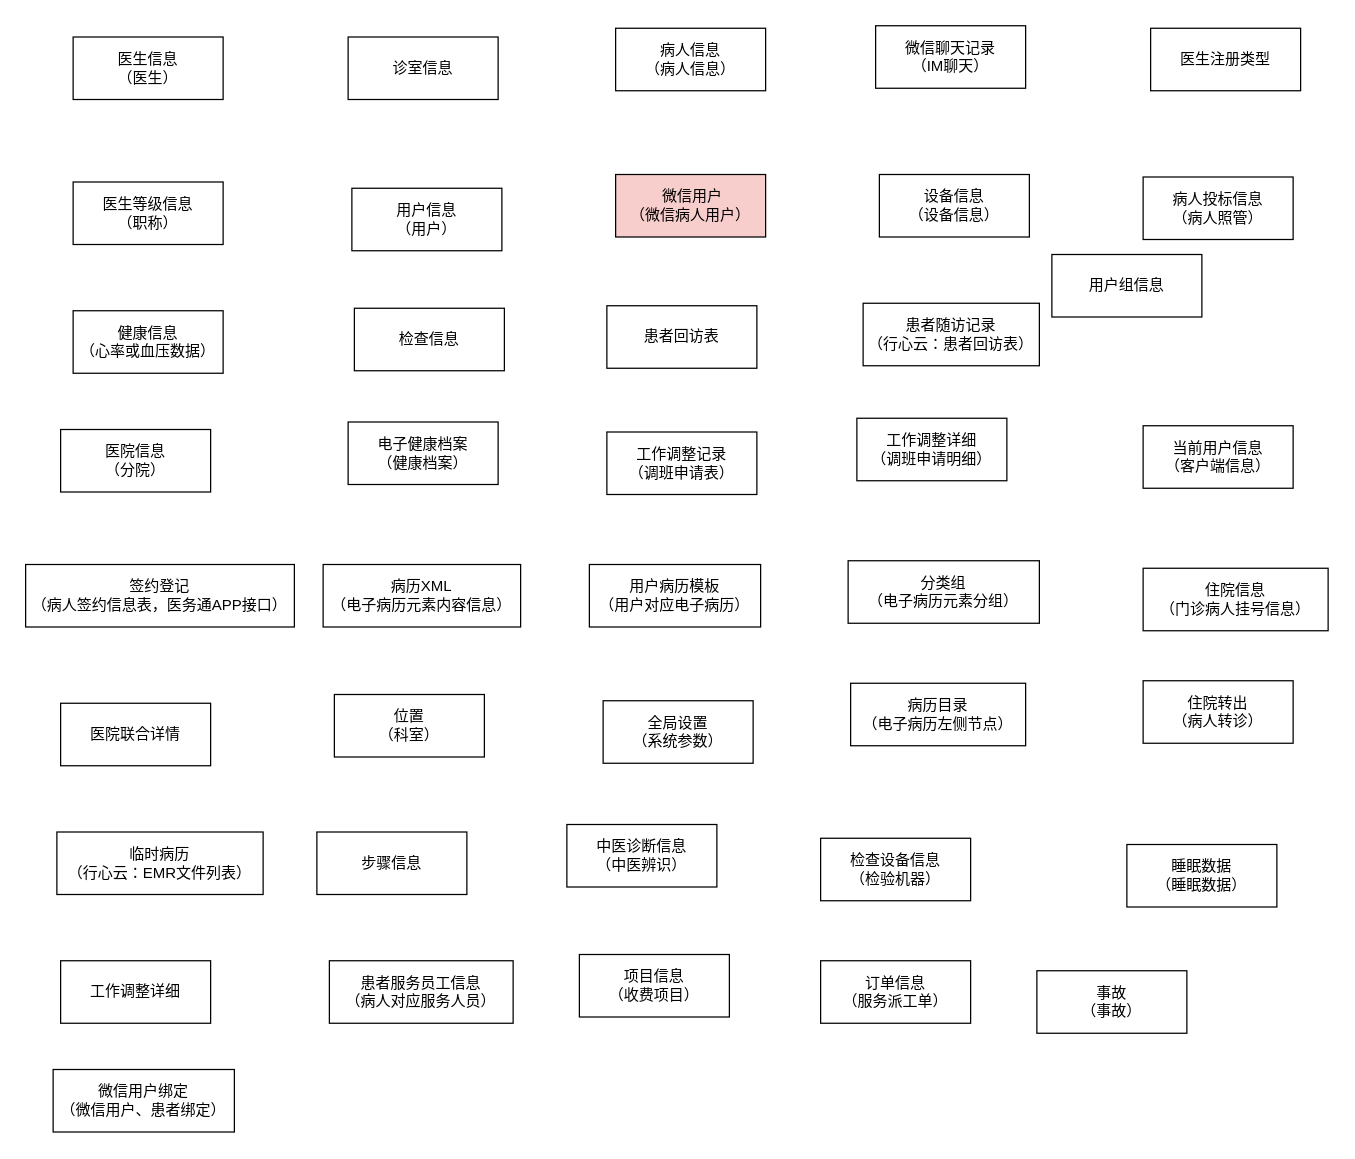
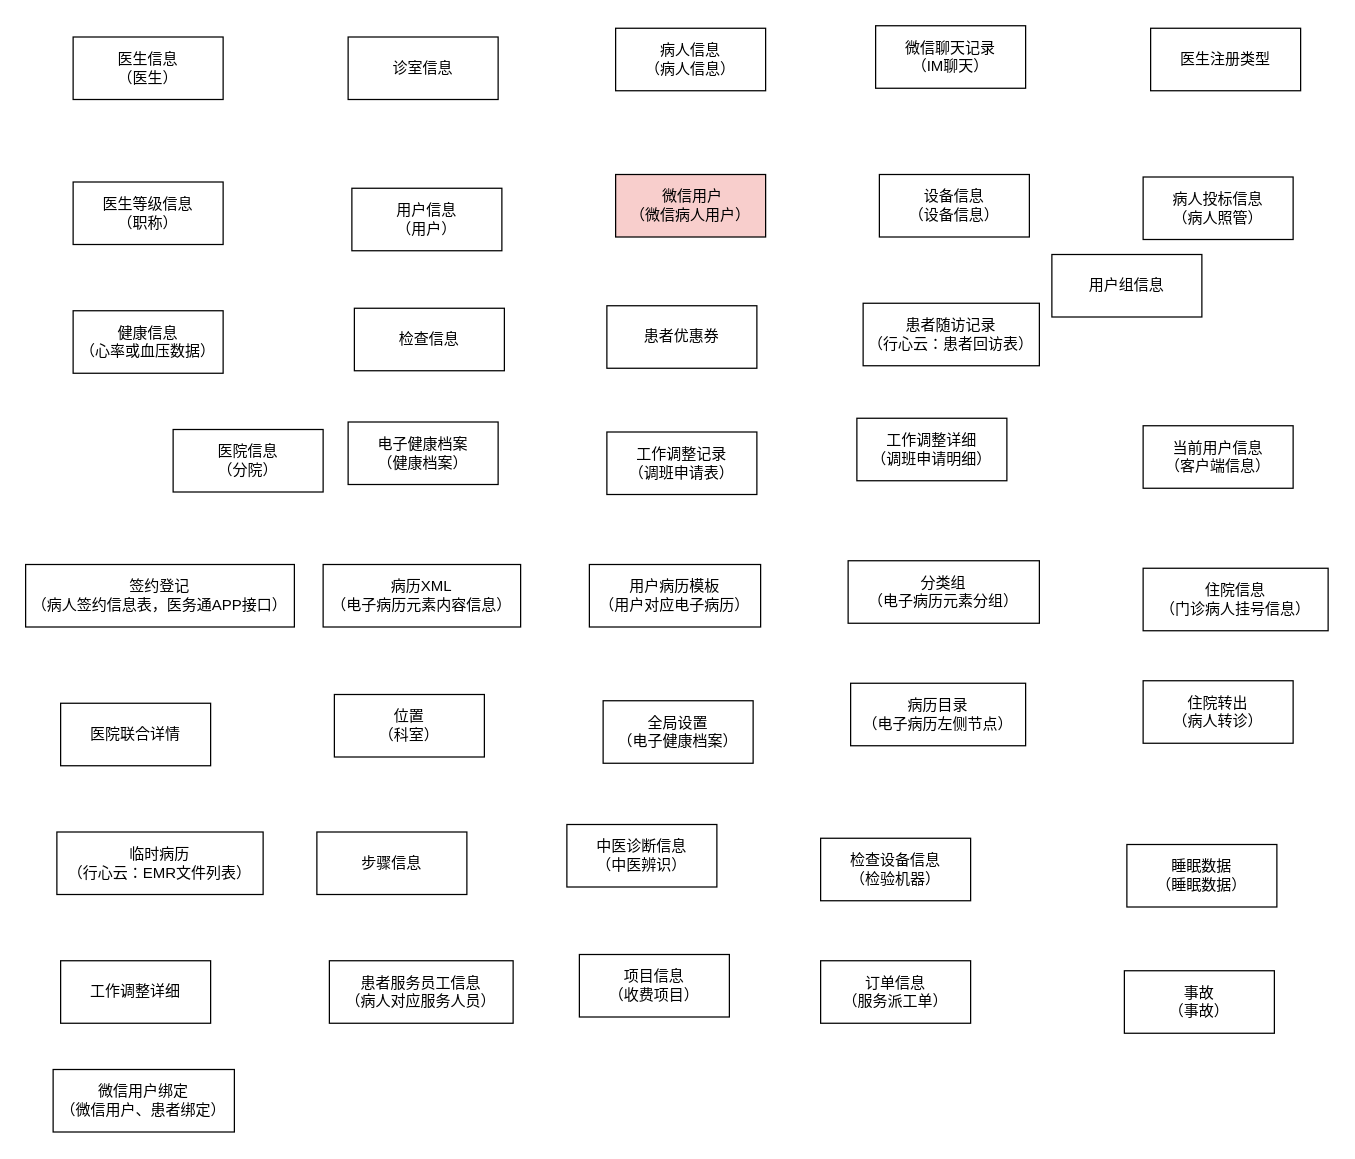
  <mxCell id="0" />
  <mxCell id="1" parent="0" />
  <mxCell id="2" value="诊室信息" style="rounded=0;whiteSpace=wrap;html=1;" parent="1" vertex="1"><mxGeometry x="278" y="29" width="120" height="50" as="geometry" /></mxCell>
  <mxCell id="3" value="医生等级信息&lt;div&gt;（职称）&lt;/div&gt;" style="rounded=0;whiteSpace=wrap;html=1;" parent="1" vertex="1"><mxGeometry x="58" y="145" width="120" height="50" as="geometry" /></mxCell>
  <mxCell id="4" value="医生信息&lt;div&gt;（医生）&lt;/div&gt;" style="rounded=0;whiteSpace=wrap;html=1;" parent="1" vertex="1"><mxGeometry x="58" y="29" width="120" height="50" as="geometry" /></mxCell>
  <mxCell id="5" value="用户信息&lt;div&gt;（用户）&lt;/div&gt;" style="rounded=0;whiteSpace=wrap;html=1;" parent="1" vertex="1"><mxGeometry x="281" y="150" width="120" height="50" as="geometry" /></mxCell>
  <mxCell id="6" value="病人信息&lt;div&gt;（病人信息）&lt;/div&gt;" style="rounded=0;whiteSpace=wrap;html=1;" parent="1" vertex="1"><mxGeometry x="492" y="22" width="120" height="50" as="geometry" /></mxCell>
  <mxCell id="7" value="&amp;nbsp;微信用户&lt;div&gt;（微信病人用户）&lt;/div&gt;" style="rounded=0;whiteSpace=wrap;html=1;fillColor=#f8cecc;" parent="1" vertex="1"><mxGeometry x="492" y="139" width="120" height="50" as="geometry" /></mxCell>
  <mxCell id="8" value="健康信息&lt;div&gt;（心率或血压数据）&lt;/div&gt;" style="rounded=0;whiteSpace=wrap;html=1;" parent="1" vertex="1"><mxGeometry x="58" y="248" width="120" height="50" as="geometry" /></mxCell>
  <mxCell id="9" value="检查信息" style="rounded=0;whiteSpace=wrap;html=1;" parent="1" vertex="1"><mxGeometry x="283" y="246" width="120" height="50" as="geometry" /></mxCell>
- <mxCell id="10" value="患者回访表" style="rounded=0;whiteSpace=wrap;html=1;" parent="1" vertex="1"><mxGeometry x="485" y="244" width="120" height="50" as="geometry" /></mxCell>
+ <mxCell id="10" value="患者优惠券" style="rounded=0;whiteSpace=wrap;html=1;" parent="1" vertex="1"><mxGeometry x="485" y="244" width="120" height="50" as="geometry" /></mxCell>
  <mxCell id="11" value="微信聊天记录&lt;div&gt;（IM聊天）&lt;/div&gt;" style="rounded=0;whiteSpace=wrap;html=1;" parent="1" vertex="1"><mxGeometry x="700" y="20" width="120" height="50" as="geometry" /></mxCell>
  <mxCell id="12" value="设备信息&lt;div&gt;（设备信息）&lt;/div&gt;" style="rounded=0;whiteSpace=wrap;html=1;" parent="1" vertex="1"><mxGeometry x="703" y="139" width="120" height="50" as="geometry" /></mxCell>
  <mxCell id="13" value="患者随访记录&lt;div&gt;（行心云：患者回访表）&lt;/div&gt;" style="rounded=0;whiteSpace=wrap;html=1;" parent="1" vertex="1"><mxGeometry x="690" y="242" width="141" height="50" as="geometry" /></mxCell>
- <mxCell id="14" value="医院信息&lt;div&gt;（分院）&lt;/div&gt;" style="rounded=0;whiteSpace=wrap;html=1;" parent="1" vertex="1"><mxGeometry x="48" y="343" width="120" height="50" as="geometry" /></mxCell>
+ <mxCell id="14" value="医院信息&lt;div&gt;（分院）&lt;/div&gt;" style="rounded=0;whiteSpace=wrap;html=1;" parent="1" vertex="1"><mxGeometry x="138" y="343" width="120" height="50" as="geometry" /></mxCell>
  <mxCell id="15" value="电子健康档案&lt;div&gt;（健康档案）&lt;/div&gt;" style="rounded=0;whiteSpace=wrap;html=1;" parent="1" vertex="1"><mxGeometry x="278" y="337" width="120" height="50" as="geometry" /></mxCell>
  <mxCell id="16" value="工作调整记录&lt;div&gt;（调班申请表）&lt;br&gt;&lt;/div&gt;" style="rounded=0;whiteSpace=wrap;html=1;" parent="1" vertex="1"><mxGeometry x="485" y="345" width="120" height="50" as="geometry" /></mxCell>
  <mxCell id="17" value="工作调整详细&lt;div&gt;（调班申请明细）&lt;/div&gt;" style="rounded=0;whiteSpace=wrap;html=1;" parent="1" vertex="1"><mxGeometry x="685" y="334" width="120" height="50" as="geometry" /></mxCell>
  <mxCell id="18" value="签约登记&lt;div&gt;（病人签约信息表，医务通APP接口）&lt;/div&gt;" style="rounded=0;whiteSpace=wrap;html=1;" parent="1" vertex="1"><mxGeometry x="20" y="451" width="215" height="50" as="geometry" /></mxCell>
  <mxCell id="19" value="病历XML&lt;div&gt;（电子病历元素内容信息）&lt;/div&gt;" style="rounded=0;whiteSpace=wrap;html=1;" parent="1" vertex="1"><mxGeometry x="258" y="451" width="158" height="50" as="geometry" /></mxCell>
  <mxCell id="20" value="用户病历模板&lt;div&gt;（用户对应电子病历）&lt;/div&gt;" style="rounded=0;whiteSpace=wrap;html=1;" parent="1" vertex="1"><mxGeometry x="471" y="451" width="137" height="50" as="geometry" /></mxCell>
  <mxCell id="21" value="分类组&lt;div&gt;（电子病历元素分组）&lt;/div&gt;" style="rounded=0;whiteSpace=wrap;html=1;" parent="1" vertex="1"><mxGeometry x="678" y="448" width="153" height="50" as="geometry" /></mxCell>
  <mxCell id="22" value="医院联合详情" style="rounded=0;whiteSpace=wrap;html=1;" parent="1" vertex="1"><mxGeometry x="48" y="562" width="120" height="50" as="geometry" /></mxCell>
  <mxCell id="23" value="位置&lt;div&gt;（科室）&lt;/div&gt;" style="rounded=0;whiteSpace=wrap;html=1;" parent="1" vertex="1"><mxGeometry x="267" y="555" width="120" height="50" as="geometry" /></mxCell>
- <mxCell id="24" value="全局设置&lt;div&gt;（系统参数）&lt;/div&gt;" style="rounded=0;whiteSpace=wrap;html=1;" parent="1" vertex="1"><mxGeometry x="482" y="560" width="120" height="50" as="geometry" /></mxCell>
+ <mxCell id="24" value="全局设置&lt;div&gt;（电子健康档案）&lt;/div&gt;" style="rounded=0;whiteSpace=wrap;html=1;" parent="1" vertex="1"><mxGeometry x="482" y="560" width="120" height="50" as="geometry" /></mxCell>
  <mxCell id="25" value="病历目录&lt;div&gt;（电子病历左侧节点）&lt;/div&gt;" style="rounded=0;whiteSpace=wrap;html=1;" parent="1" vertex="1"><mxGeometry x="680" y="546" width="140" height="50" as="geometry" /></mxCell>
  <mxCell id="26" value="临时病历&lt;div&gt;（&lt;span style=&quot;background-color: initial;&quot;&gt;行心云：&lt;/span&gt;&lt;span style=&quot;background-color: initial;&quot;&gt;EMR文件列表&lt;/span&gt;&lt;span style=&quot;background-color: initial;&quot;&gt;）&lt;/span&gt;&lt;/div&gt;" style="rounded=0;whiteSpace=wrap;html=1;" parent="1" vertex="1"><mxGeometry x="45" y="665" width="165" height="50" as="geometry" /></mxCell>
  <mxCell id="27" value="步骤信息" style="rounded=0;whiteSpace=wrap;html=1;" parent="1" vertex="1"><mxGeometry x="253" y="665" width="120" height="50" as="geometry" /></mxCell>
  <mxCell id="28" value="中医诊断信息&lt;div&gt;（中医辨识）&lt;/div&gt;" style="rounded=0;whiteSpace=wrap;html=1;" parent="1" vertex="1"><mxGeometry x="453" y="659" width="120" height="50" as="geometry" /></mxCell>
  <mxCell id="29" value="检查设备信息&lt;div&gt;（检验机器）&lt;/div&gt;" style="rounded=0;whiteSpace=wrap;html=1;" parent="1" vertex="1"><mxGeometry x="656" y="670" width="120" height="50" as="geometry" /></mxCell>
  <mxCell id="30" value="工作调整详细" style="rounded=0;whiteSpace=wrap;html=1;" parent="1" vertex="1"><mxGeometry x="48" y="768" width="120" height="50" as="geometry" /></mxCell>
  <mxCell id="31" value=" 患者服务员工信息&lt;div&gt;（病人对应服务人员）&lt;/div&gt;" style="rounded=0;whiteSpace=wrap;html=1;" parent="1" vertex="1"><mxGeometry x="263" y="768" width="147" height="50" as="geometry" /></mxCell>
  <mxCell id="32" value=" 项目信息&lt;div&gt;（收费项目）&lt;/div&gt;" style="rounded=0;whiteSpace=wrap;html=1;" parent="1" vertex="1"><mxGeometry x="463" y="763" width="120" height="50" as="geometry" /></mxCell>
  <mxCell id="33" value=" 订单信息&lt;div&gt;（服务派工单）&lt;/div&gt;" style="rounded=0;whiteSpace=wrap;html=1;" parent="1" vertex="1"><mxGeometry x="656" y="768" width="120" height="50" as="geometry" /></mxCell>
  <mxCell id="34" value="医生注册类型" style="rounded=0;whiteSpace=wrap;html=1;" parent="1" vertex="1"><mxGeometry x="920" y="22" width="120" height="50" as="geometry" /></mxCell>
  <mxCell id="35" value="病人投标信息&lt;div&gt;（病人照管）&lt;/div&gt;" style="rounded=0;whiteSpace=wrap;html=1;" parent="1" vertex="1"><mxGeometry x="914" y="141" width="120" height="50" as="geometry" /></mxCell>
  <mxCell id="36" value="用户组信息" style="rounded=0;whiteSpace=wrap;html=1;" parent="1" vertex="1"><mxGeometry x="841" y="203" width="120" height="50" as="geometry" /></mxCell>
  <mxCell id="37" value="当前用户信息&lt;div&gt;（客户端信息）&lt;/div&gt;" style="rounded=0;whiteSpace=wrap;html=1;" parent="1" vertex="1"><mxGeometry x="914" y="340" width="120" height="50" as="geometry" /></mxCell>
  <mxCell id="38" value="住院信息&lt;div&gt;（门诊病人挂号信息）&lt;/div&gt;" style="rounded=0;whiteSpace=wrap;html=1;" vertex="1" parent="1"><mxGeometry x="914" y="454" width="148" height="50" as="geometry" /></mxCell>
  <mxCell id="39" value="住院转出&lt;div&gt;（病人转诊）&lt;/div&gt;" style="rounded=0;whiteSpace=wrap;html=1;" vertex="1" parent="1"><mxGeometry x="914" y="544" width="120" height="50" as="geometry" /></mxCell>
  <mxCell id="40" value="睡眠数据&lt;br&gt;&lt;div&gt;（睡眠数据）&lt;/div&gt;" style="rounded=0;whiteSpace=wrap;html=1;" vertex="1" parent="1"><mxGeometry x="901" y="675" width="120" height="50" as="geometry" /></mxCell>
- <mxCell id="41" value="事故&lt;br&gt;&lt;div&gt;（事故）&lt;/div&gt;" style="rounded=0;whiteSpace=wrap;html=1;" vertex="1" parent="1"><mxGeometry x="829" y="776" width="120" height="50" as="geometry" /></mxCell>
+ <mxCell id="41" value="事故&lt;br&gt;&lt;div&gt;（事故）&lt;/div&gt;" style="rounded=0;whiteSpace=wrap;html=1;" vertex="1" parent="1"><mxGeometry x="899" y="776" width="120" height="50" as="geometry" /></mxCell>
  <mxCell id="42" value="&lt;div&gt;微信用户绑定&lt;br&gt;&lt;/div&gt;（微信用户、患者绑定）" style="rounded=0;whiteSpace=wrap;html=1;" vertex="1" parent="1"><mxGeometry x="42" y="855" width="145" height="50" as="geometry" /></mxCell>
